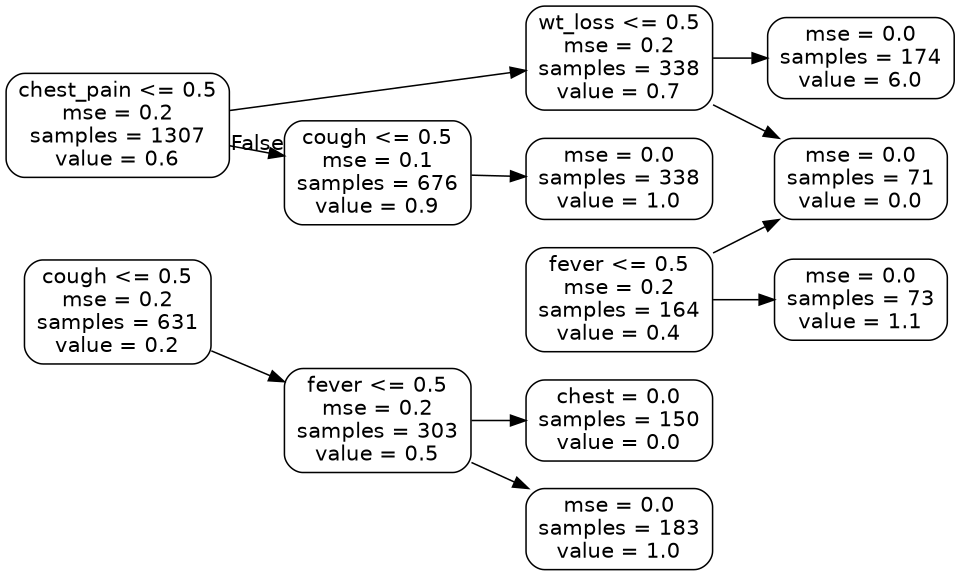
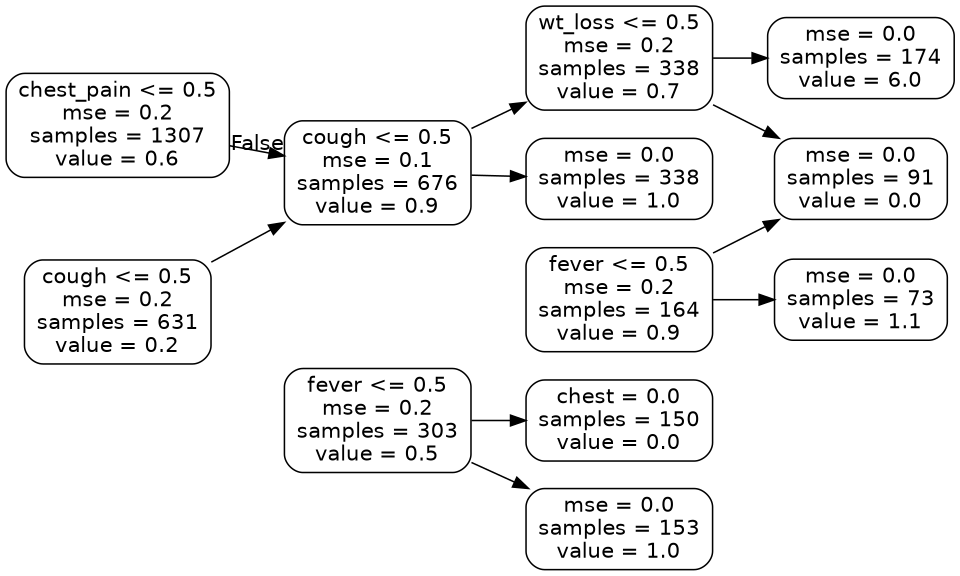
  digraph {
    rankdir=LR
    node [color=black fontname=helvetica shape=box style=rounded]
    edge [fontname=helvetica]
    n1 [label="chest_pain <= 0.5\nmse = 0.2\nsamples = 1307\nvalue = 0.6"]
    n2 [label="cough <= 0.5\nmse = 0.1\nsamples = 676\nvalue = 0.9"]
    n3 [label="cough <= 0.5\nmse = 0.2\nsamples = 631\nvalue = 0.2"]
    n4 [label="fever <= 0.5\nmse = 0.2\nsamples = 303\nvalue = 0.5"]
    n5 [label="wt_loss <= 0.5\nmse = 0.2\nsamples = 338\nvalue = 0.7"]
    n6 [label="mse = 0.0\nsamples = 338\nvalue = 1.0"]
    n7 [label="chest = 0.0\nsamples = 150\nvalue = 0.0"]
-   n8 [label="mse = 0.0\nsamples = 183\nvalue = 1.0"]
+   n8 [label="mse = 0.0\nsamples = 153\nvalue = 1.0"]
    n9 [label="mse = 0.0\nsamples = 174\nvalue = 6.0"]
-   n10 [label="mse = 0.0\nsamples = 71\nvalue = 0.0"]
-   n11 [label="fever <= 0.5\nmse = 0.2\nsamples = 164\nvalue = 0.4"]
+   n10 [label="mse = 0.0\nsamples = 91\nvalue = 0.0"]
+   n11 [label="fever <= 0.5\nmse = 0.2\nsamples = 164\nvalue = 0.9"]
    n12 [label="mse = 0.0\nsamples = 73\nvalue = 1.1"]
    n1 -> n2 [headlabel=False labelangle=-45 labeldistance=2.5]
-   n1 -> n5
+   n2 -> n5
    n2 -> n6
-   n3 -> n4
+   n3 -> n2
    n4 -> n7
    n4 -> n8
    n5 -> n9
    n5 -> n10
    n11 -> n10
    n11 -> n12
  }
